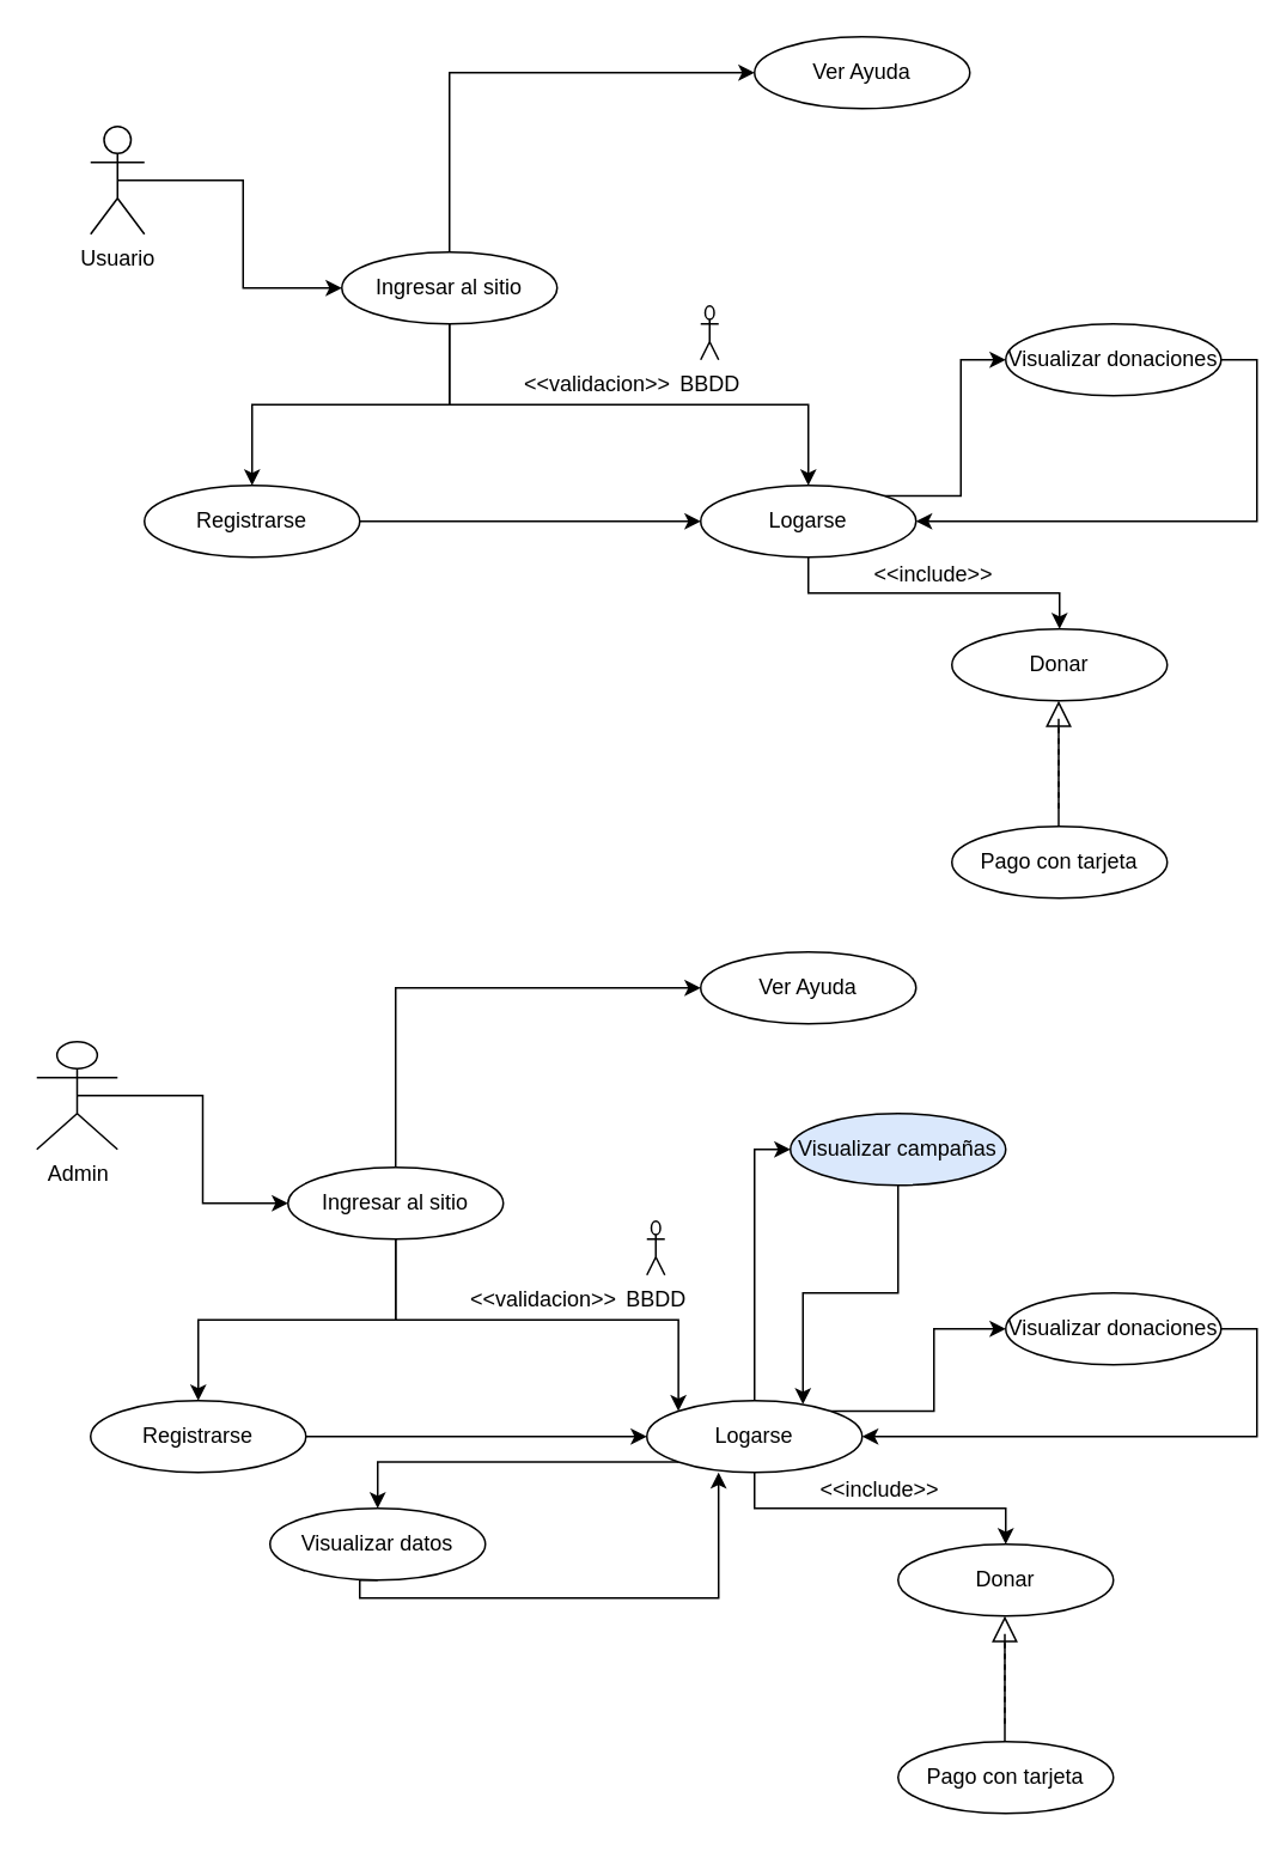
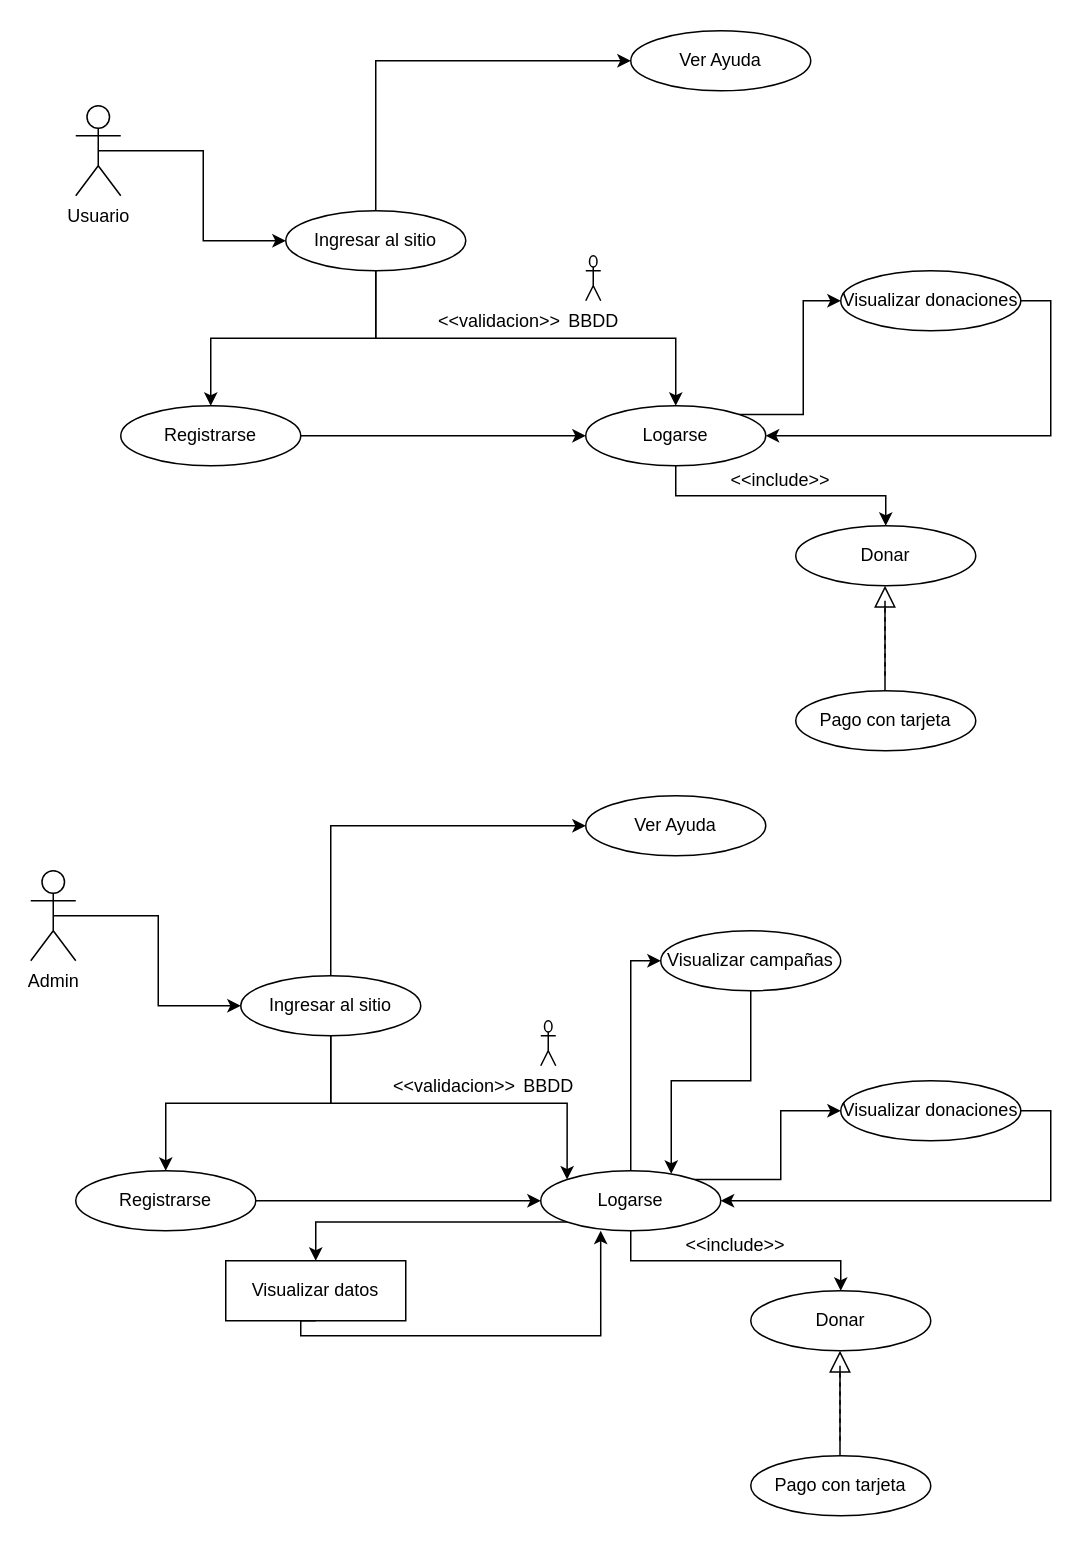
  <mxCell id="0" />
  <mxCell id="1" parent="0" />
  <mxCell id="2" style="edgeStyle=orthogonalEdgeStyle;rounded=0;orthogonalLoop=1;jettySize=auto;html=1;exitX=0.5;exitY=0.5;exitDx=0;exitDy=0;exitPerimeter=0;entryX=0;entryY=0.5;entryDx=0;entryDy=0;" parent="1" source="3" target="7" edge="1"><mxGeometry relative="1" as="geometry" /></mxCell>
  <mxCell id="3" value="Usuario" style="shape=umlActor;verticalLabelPosition=bottom;verticalAlign=top;html=1;outlineConnect=0;" parent="1" vertex="1"><mxGeometry x="50" y="70" width="30" height="60" as="geometry" /></mxCell>
  <mxCell id="4" style="edgeStyle=orthogonalEdgeStyle;rounded=0;orthogonalLoop=1;jettySize=auto;html=1;exitX=0.5;exitY=1;exitDx=0;exitDy=0;" parent="1" source="7" target="12" edge="1"><mxGeometry relative="1" as="geometry" /></mxCell>
  <mxCell id="5" style="edgeStyle=orthogonalEdgeStyle;rounded=0;orthogonalLoop=1;jettySize=auto;html=1;exitX=0.5;exitY=1;exitDx=0;exitDy=0;" parent="1" source="7" target="10" edge="1"><mxGeometry relative="1" as="geometry" /></mxCell>
  <mxCell id="6" style="edgeStyle=orthogonalEdgeStyle;rounded=0;orthogonalLoop=1;jettySize=auto;html=1;entryX=0;entryY=0.5;entryDx=0;entryDy=0;exitX=0.5;exitY=0;exitDx=0;exitDy=0;" parent="1" source="7" target="22" edge="1"><mxGeometry relative="1" as="geometry"><Array as="points"><mxPoint x="250" y="40" /></Array></mxGeometry></mxCell>
  <mxCell id="7" value="Ingresar al sitio" style="ellipse;whiteSpace=wrap;html=1;" parent="1" vertex="1"><mxGeometry x="190" y="140" width="120" height="40" as="geometry" /></mxCell>
  <mxCell id="8" style="edgeStyle=orthogonalEdgeStyle;rounded=0;orthogonalLoop=1;jettySize=auto;html=1;exitX=0.5;exitY=1;exitDx=0;exitDy=0;" parent="1" source="10" target="15" edge="1"><mxGeometry relative="1" as="geometry" /></mxCell>
  <mxCell id="9" style="edgeStyle=orthogonalEdgeStyle;rounded=0;orthogonalLoop=1;jettySize=auto;html=1;exitX=1;exitY=0;exitDx=0;exitDy=0;entryX=0;entryY=0.5;entryDx=0;entryDy=0;" edge="1" parent="1" source="10" target="14"><mxGeometry relative="1" as="geometry" /></mxCell>
  <mxCell id="10" value="Logarse" style="ellipse;whiteSpace=wrap;html=1;" parent="1" vertex="1"><mxGeometry x="390" y="270" width="120" height="40" as="geometry" /></mxCell>
  <mxCell id="11" style="edgeStyle=orthogonalEdgeStyle;rounded=0;orthogonalLoop=1;jettySize=auto;html=1;exitX=1;exitY=0.5;exitDx=0;exitDy=0;entryX=0;entryY=0.5;entryDx=0;entryDy=0;" parent="1" source="12" target="10" edge="1"><mxGeometry relative="1" as="geometry" /></mxCell>
  <mxCell id="12" value="Registrarse" style="ellipse;whiteSpace=wrap;html=1;" parent="1" vertex="1"><mxGeometry x="80" y="270" width="120" height="40" as="geometry" /></mxCell>
  <mxCell id="13" style="edgeStyle=orthogonalEdgeStyle;rounded=0;orthogonalLoop=1;jettySize=auto;html=1;exitX=1;exitY=0.5;exitDx=0;exitDy=0;entryX=1;entryY=0.5;entryDx=0;entryDy=0;" parent="1" source="14" target="10" edge="1"><mxGeometry relative="1" as="geometry" /></mxCell>
  <mxCell id="14" value="Visualizar donaciones" style="ellipse;whiteSpace=wrap;html=1;" parent="1" vertex="1"><mxGeometry x="560" y="180" width="120" height="40" as="geometry" /></mxCell>
  <mxCell id="15" value="Donar" style="ellipse;whiteSpace=wrap;html=1;" parent="1" vertex="1"><mxGeometry x="530" y="350" width="120" height="40" as="geometry" /></mxCell>
  <mxCell id="16" value="BBDD" style="shape=umlActor;verticalLabelPosition=bottom;verticalAlign=top;html=1;outlineConnect=0;" parent="1" vertex="1"><mxGeometry x="390" y="170" width="10" height="30" as="geometry" /></mxCell>
  <mxCell id="17" value="&amp;lt;&amp;lt;include&amp;gt;&amp;gt;" style="text;html=1;strokeColor=none;fillColor=none;align=center;verticalAlign=middle;whiteSpace=wrap;rounded=0;" parent="1" vertex="1"><mxGeometry x="500" y="310" width="40" height="20" as="geometry" /></mxCell>
  <mxCell id="18" value="&lt;div style=&quot;text-align: center&quot;&gt;&lt;span&gt;&lt;font face=&quot;helvetica&quot;&gt;&amp;lt;&amp;lt;validacion&amp;gt;&amp;gt;&lt;/font&gt;&lt;/span&gt;&lt;/div&gt;" style="text;whiteSpace=wrap;html=1;" parent="1" vertex="1"><mxGeometry x="290" y="200" width="110" height="30" as="geometry" /></mxCell>
  <mxCell id="19" value="" style="endArrow=block;dashed=1;endFill=0;endSize=12;html=1;" parent="1" edge="1"><mxGeometry width="160" relative="1" as="geometry"><mxPoint x="589.5" y="450" as="sourcePoint" /><mxPoint x="589.5" y="390" as="targetPoint" /></mxGeometry></mxCell>
  <mxCell id="20" value="" style="endArrow=none;html=1;" parent="1" edge="1"><mxGeometry width="50" height="50" relative="1" as="geometry"><mxPoint x="589.5" y="460" as="sourcePoint" /><mxPoint x="589.5" y="400" as="targetPoint" /></mxGeometry></mxCell>
  <mxCell id="21" value="Pago con tarjeta" style="ellipse;whiteSpace=wrap;html=1;" parent="1" vertex="1"><mxGeometry x="530" y="460" width="120" height="40" as="geometry" /></mxCell>
  <mxCell id="22" value="Ver Ayuda" style="ellipse;whiteSpace=wrap;html=1;" parent="1" vertex="1"><mxGeometry x="420" y="20" width="120" height="40" as="geometry" /></mxCell>
  <mxCell id="23" style="edgeStyle=orthogonalEdgeStyle;rounded=0;orthogonalLoop=1;jettySize=auto;html=1;exitX=0.5;exitY=0.5;exitDx=0;exitDy=0;exitPerimeter=0;entryX=0;entryY=0.5;entryDx=0;entryDy=0;" edge="1" parent="1" source="24" target="28"><mxGeometry relative="1" as="geometry" /></mxCell>
- <mxCell id="24" value="Admin" style="shape=umlActor;verticalLabelPosition=bottom;verticalAlign=top;html=1;outlineConnect=0;" vertex="1" parent="1"><mxGeometry x="20" y="580" width="45" height="60" as="geometry" /></mxCell>
+ <mxCell id="24" value="Admin" style="shape=umlActor;verticalLabelPosition=bottom;verticalAlign=top;html=1;outlineConnect=0;" vertex="1" parent="1"><mxGeometry x="20" y="580" width="30" height="60" as="geometry" /></mxCell>
  <mxCell id="25" style="edgeStyle=orthogonalEdgeStyle;rounded=0;orthogonalLoop=1;jettySize=auto;html=1;exitX=0.5;exitY=1;exitDx=0;exitDy=0;" edge="1" parent="1" source="28" target="35"><mxGeometry relative="1" as="geometry" /></mxCell>
  <mxCell id="26" style="edgeStyle=orthogonalEdgeStyle;rounded=0;orthogonalLoop=1;jettySize=auto;html=1;entryX=0;entryY=0.5;entryDx=0;entryDy=0;exitX=0.5;exitY=0;exitDx=0;exitDy=0;" edge="1" parent="1" source="28" target="45"><mxGeometry relative="1" as="geometry"><Array as="points"><mxPoint x="220" y="550" /></Array></mxGeometry></mxCell>
  <mxCell id="27" style="edgeStyle=orthogonalEdgeStyle;rounded=0;orthogonalLoop=1;jettySize=auto;html=1;exitX=0.5;exitY=1;exitDx=0;exitDy=0;entryX=0;entryY=0;entryDx=0;entryDy=0;" edge="1" parent="1" source="28" target="33"><mxGeometry relative="1" as="geometry" /></mxCell>
  <mxCell id="28" value="Ingresar al sitio" style="ellipse;whiteSpace=wrap;html=1;" vertex="1" parent="1"><mxGeometry x="160" y="650" width="120" height="40" as="geometry" /></mxCell>
  <mxCell id="29" style="edgeStyle=orthogonalEdgeStyle;rounded=0;orthogonalLoop=1;jettySize=auto;html=1;exitX=0.5;exitY=1;exitDx=0;exitDy=0;" edge="1" parent="1" source="33" target="38"><mxGeometry relative="1" as="geometry" /></mxCell>
  <mxCell id="30" style="edgeStyle=orthogonalEdgeStyle;rounded=0;orthogonalLoop=1;jettySize=auto;html=1;exitX=1;exitY=0;exitDx=0;exitDy=0;entryX=0;entryY=0.5;entryDx=0;entryDy=0;" edge="1" parent="1" source="33" target="37"><mxGeometry relative="1" as="geometry" /></mxCell>
  <mxCell id="31" style="edgeStyle=orthogonalEdgeStyle;rounded=0;orthogonalLoop=1;jettySize=auto;html=1;exitX=0;exitY=1;exitDx=0;exitDy=0;" edge="1" parent="1" source="33" target="47"><mxGeometry relative="1" as="geometry" /></mxCell>
  <mxCell id="32" style="edgeStyle=orthogonalEdgeStyle;rounded=0;orthogonalLoop=1;jettySize=auto;html=1;exitX=0.5;exitY=0;exitDx=0;exitDy=0;entryX=0;entryY=0.5;entryDx=0;entryDy=0;" edge="1" parent="1" source="33" target="49"><mxGeometry relative="1" as="geometry" /></mxCell>
  <mxCell id="33" value="Logarse" style="ellipse;whiteSpace=wrap;html=1;" vertex="1" parent="1"><mxGeometry x="360" y="780" width="120" height="40" as="geometry" /></mxCell>
  <mxCell id="34" style="edgeStyle=orthogonalEdgeStyle;rounded=0;orthogonalLoop=1;jettySize=auto;html=1;exitX=1;exitY=0.5;exitDx=0;exitDy=0;entryX=0;entryY=0.5;entryDx=0;entryDy=0;" edge="1" parent="1" source="35" target="33"><mxGeometry relative="1" as="geometry" /></mxCell>
  <mxCell id="35" value="Registrarse" style="ellipse;whiteSpace=wrap;html=1;" vertex="1" parent="1"><mxGeometry x="50" y="780" width="120" height="40" as="geometry" /></mxCell>
  <mxCell id="36" style="edgeStyle=orthogonalEdgeStyle;rounded=0;orthogonalLoop=1;jettySize=auto;html=1;exitX=1;exitY=0.5;exitDx=0;exitDy=0;entryX=1;entryY=0.5;entryDx=0;entryDy=0;" edge="1" parent="1" source="37" target="33"><mxGeometry relative="1" as="geometry" /></mxCell>
  <mxCell id="37" value="Visualizar donaciones" style="ellipse;whiteSpace=wrap;html=1;" vertex="1" parent="1"><mxGeometry x="560" y="720" width="120" height="40" as="geometry" /></mxCell>
  <mxCell id="38" value="Donar" style="ellipse;whiteSpace=wrap;html=1;" vertex="1" parent="1"><mxGeometry x="500" y="860" width="120" height="40" as="geometry" /></mxCell>
  <mxCell id="39" value="BBDD" style="shape=umlActor;verticalLabelPosition=bottom;verticalAlign=top;html=1;outlineConnect=0;" vertex="1" parent="1"><mxGeometry x="360" y="680" width="10" height="30" as="geometry" /></mxCell>
  <mxCell id="40" value="&amp;lt;&amp;lt;include&amp;gt;&amp;gt;" style="text;html=1;strokeColor=none;fillColor=none;align=center;verticalAlign=middle;whiteSpace=wrap;rounded=0;" vertex="1" parent="1"><mxGeometry x="470" y="820" width="40" height="20" as="geometry" /></mxCell>
  <mxCell id="41" value="&lt;div style=&quot;text-align: center&quot;&gt;&lt;span&gt;&lt;font face=&quot;helvetica&quot;&gt;&amp;lt;&amp;lt;validacion&amp;gt;&amp;gt;&lt;/font&gt;&lt;/span&gt;&lt;/div&gt;" style="text;whiteSpace=wrap;html=1;" vertex="1" parent="1"><mxGeometry x="260" y="710" width="110" height="30" as="geometry" /></mxCell>
  <mxCell id="42" value="" style="endArrow=block;dashed=1;endFill=0;endSize=12;html=1;" edge="1" parent="1"><mxGeometry width="160" relative="1" as="geometry"><mxPoint x="559.5" y="960" as="sourcePoint" /><mxPoint x="559.5" y="900" as="targetPoint" /></mxGeometry></mxCell>
  <mxCell id="43" value="" style="endArrow=none;html=1;" edge="1" parent="1"><mxGeometry width="50" height="50" relative="1" as="geometry"><mxPoint x="559.5" y="970" as="sourcePoint" /><mxPoint x="559.5" y="910" as="targetPoint" /></mxGeometry></mxCell>
  <mxCell id="44" value="Pago con tarjeta" style="ellipse;whiteSpace=wrap;html=1;" vertex="1" parent="1"><mxGeometry x="500" y="970" width="120" height="40" as="geometry" /></mxCell>
  <mxCell id="45" value="Ver Ayuda" style="ellipse;whiteSpace=wrap;html=1;" vertex="1" parent="1"><mxGeometry x="390" y="530" width="120" height="40" as="geometry" /></mxCell>
  <mxCell id="46" style="edgeStyle=orthogonalEdgeStyle;rounded=0;orthogonalLoop=1;jettySize=auto;html=1;exitX=0.5;exitY=1;exitDx=0;exitDy=0;entryX=0.333;entryY=1;entryDx=0;entryDy=0;entryPerimeter=0;" edge="1" parent="1" source="47" target="33"><mxGeometry relative="1" as="geometry"><Array as="points"><mxPoint x="200" y="880" /><mxPoint x="200" y="890" /><mxPoint x="400" y="890" /></Array></mxGeometry></mxCell>
- <mxCell id="47" value="Visualizar datos" style="ellipse;whiteSpace=wrap;html=1;" vertex="1" parent="1"><mxGeometry x="150" y="840" width="120" height="40" as="geometry" /></mxCell>
+ <mxCell id="47" value="Visualizar datos" style="whiteSpace=wrap;html=1;rounded=0;" vertex="1" parent="1"><mxGeometry x="150" y="840" width="120" height="40" as="geometry" /></mxCell>
  <mxCell id="48" style="edgeStyle=orthogonalEdgeStyle;rounded=0;orthogonalLoop=1;jettySize=auto;html=1;exitX=0.5;exitY=1;exitDx=0;exitDy=0;entryX=0.725;entryY=0.05;entryDx=0;entryDy=0;entryPerimeter=0;" edge="1" parent="1" source="49" target="33"><mxGeometry relative="1" as="geometry"><mxPoint x="440" y="760" as="targetPoint" /></mxGeometry></mxCell>
- <mxCell id="49" value="Visualizar campañas" style="ellipse;whiteSpace=wrap;html=1;fillColor=#dae8fc;" vertex="1" parent="1"><mxGeometry x="440" y="620" width="120" height="40" as="geometry" /></mxCell>
+ <mxCell id="49" value="Visualizar campañas" style="ellipse;whiteSpace=wrap;html=1;" vertex="1" parent="1"><mxGeometry x="440" y="620" width="120" height="40" as="geometry" /></mxCell>
